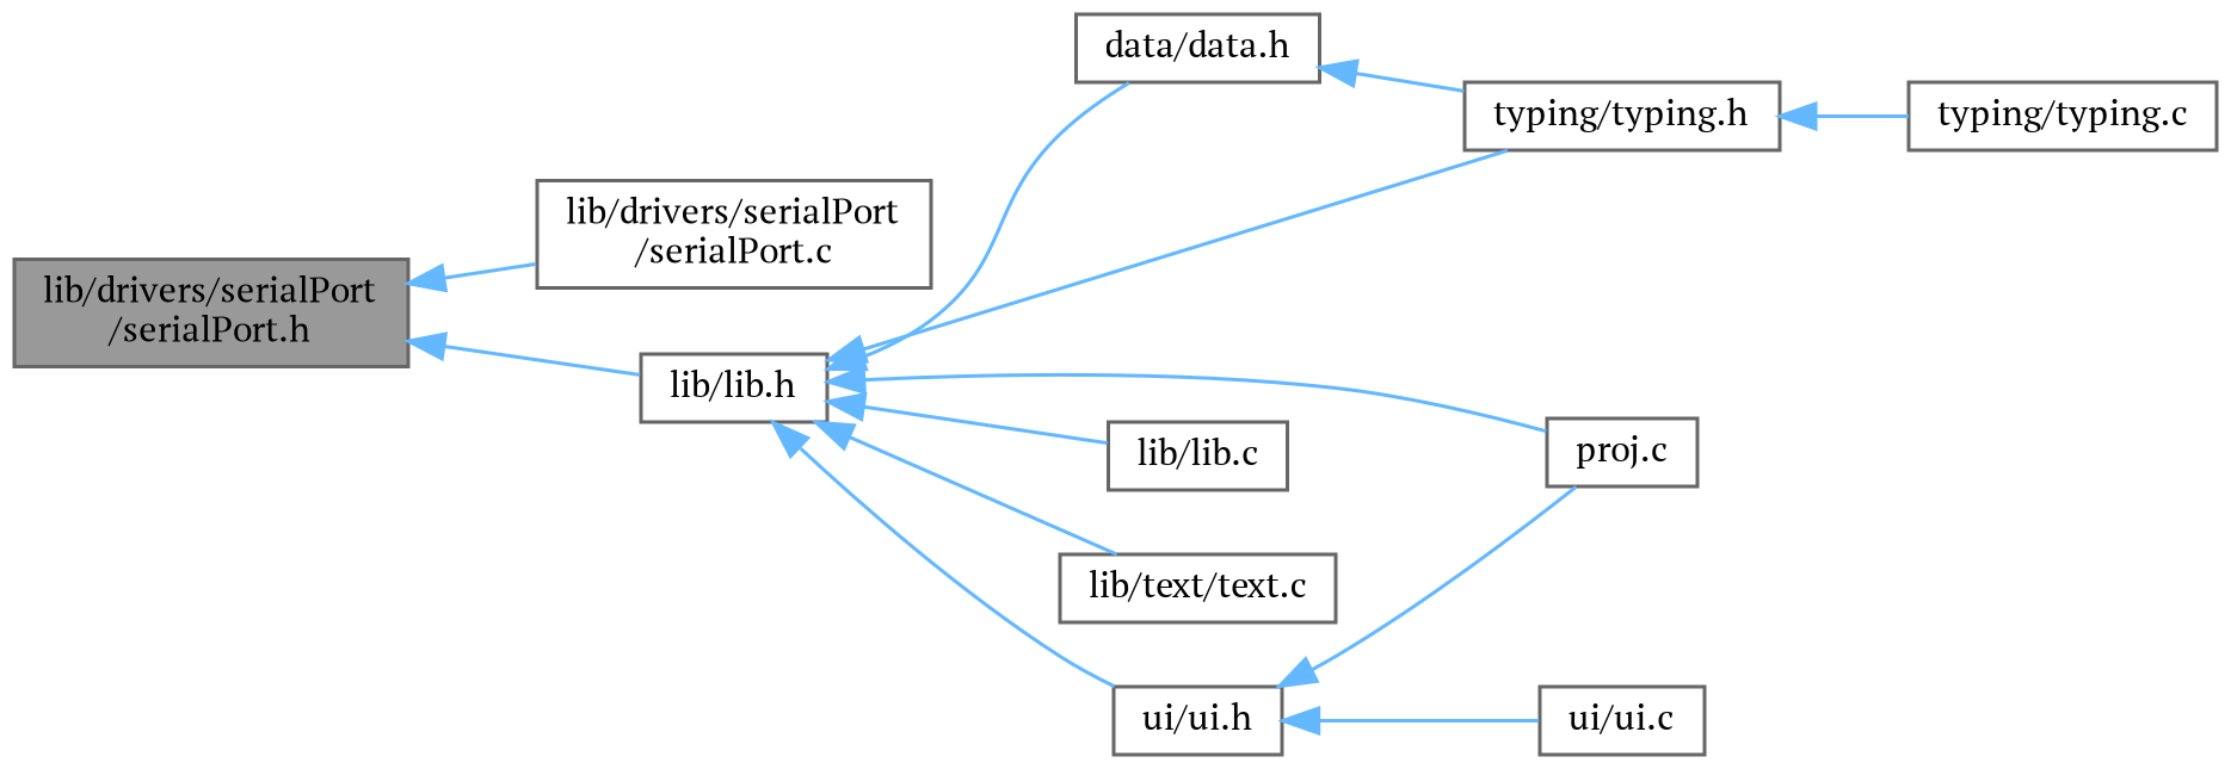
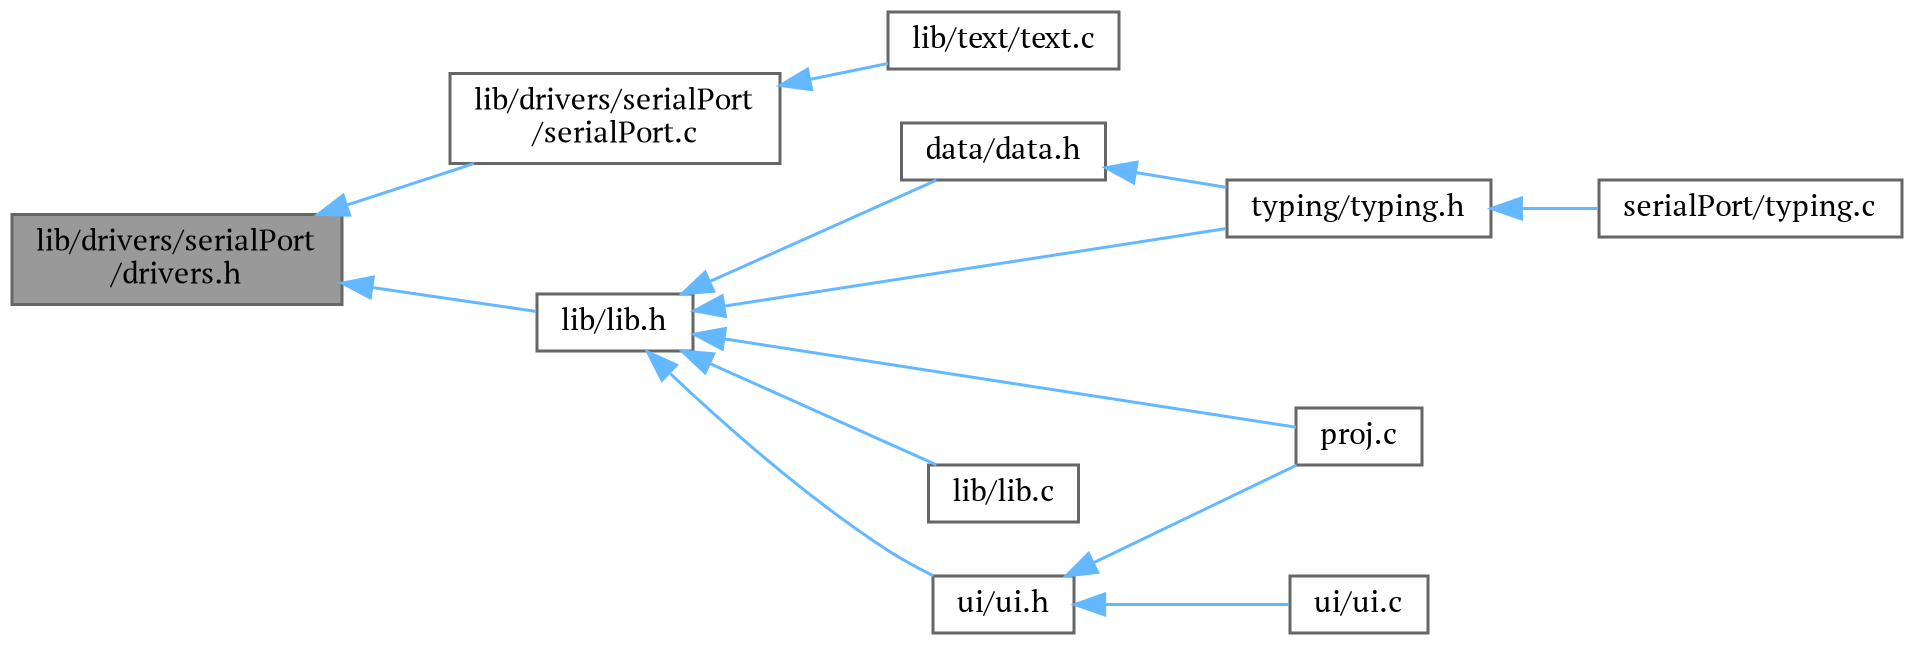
  digraph {
    fontname="PT Serif"
    rankdir=LR
    node [color=grey40 fillcolor=white fontname="PT Serif" fontsize=10 shape=box style=filled]
    edge [color=steelblue1 dir=back fontname="PT Serif" fontsize=10 labelfontname=Helvetica labelfontsize=10 style=solid]
-   n1 [color=gray40 fillcolor=grey60 fontcolor=black height=0.2 label="lib/drivers/serialPort\l/serialPort.h" width=0.4]
+   n1 [color=gray40 fillcolor=grey60 fontcolor=black height=0.2 label="lib/drivers/serialPort\l/drivers.h" width=0.4]
    n2 [height=0.2 label="lib/drivers/serialPort\l/serialPort.c" width=0.4]
    n3 [height=0.2 label="lib/lib.h" width=0.4]
    n4 [height=0.2 label="data/data.h" width=0.4]
    n5 [height=0.2 label="typing/typing.h" width=0.4]
    n6 [height=0.2 label="proj.c" width=0.4]
    n7 [height=0.2 label="lib/lib.c" width=0.4]
    n8 [height=0.2 label="lib/text/text.c" width=0.4]
    n9 [height=0.2 label="ui/ui.h" width=0.4]
-   n10 [height=0.2 label="typing/typing.c" width=0.4]
+   n10 [height=0.2 label="serialPort/typing.c" width=0.4]
    n11 [height=0.2 label="ui/ui.c" width=0.4]
    n1 -> n2
    n1 -> n3
    n3 -> n4
    n3 -> n5
    n3 -> n6
    n3 -> n7
-   n3 -> n8
+   n2 -> n8
    n3 -> n9
    n4 -> n5
    n5 -> n10
    n9 -> n6
    n9 -> n11
  }
